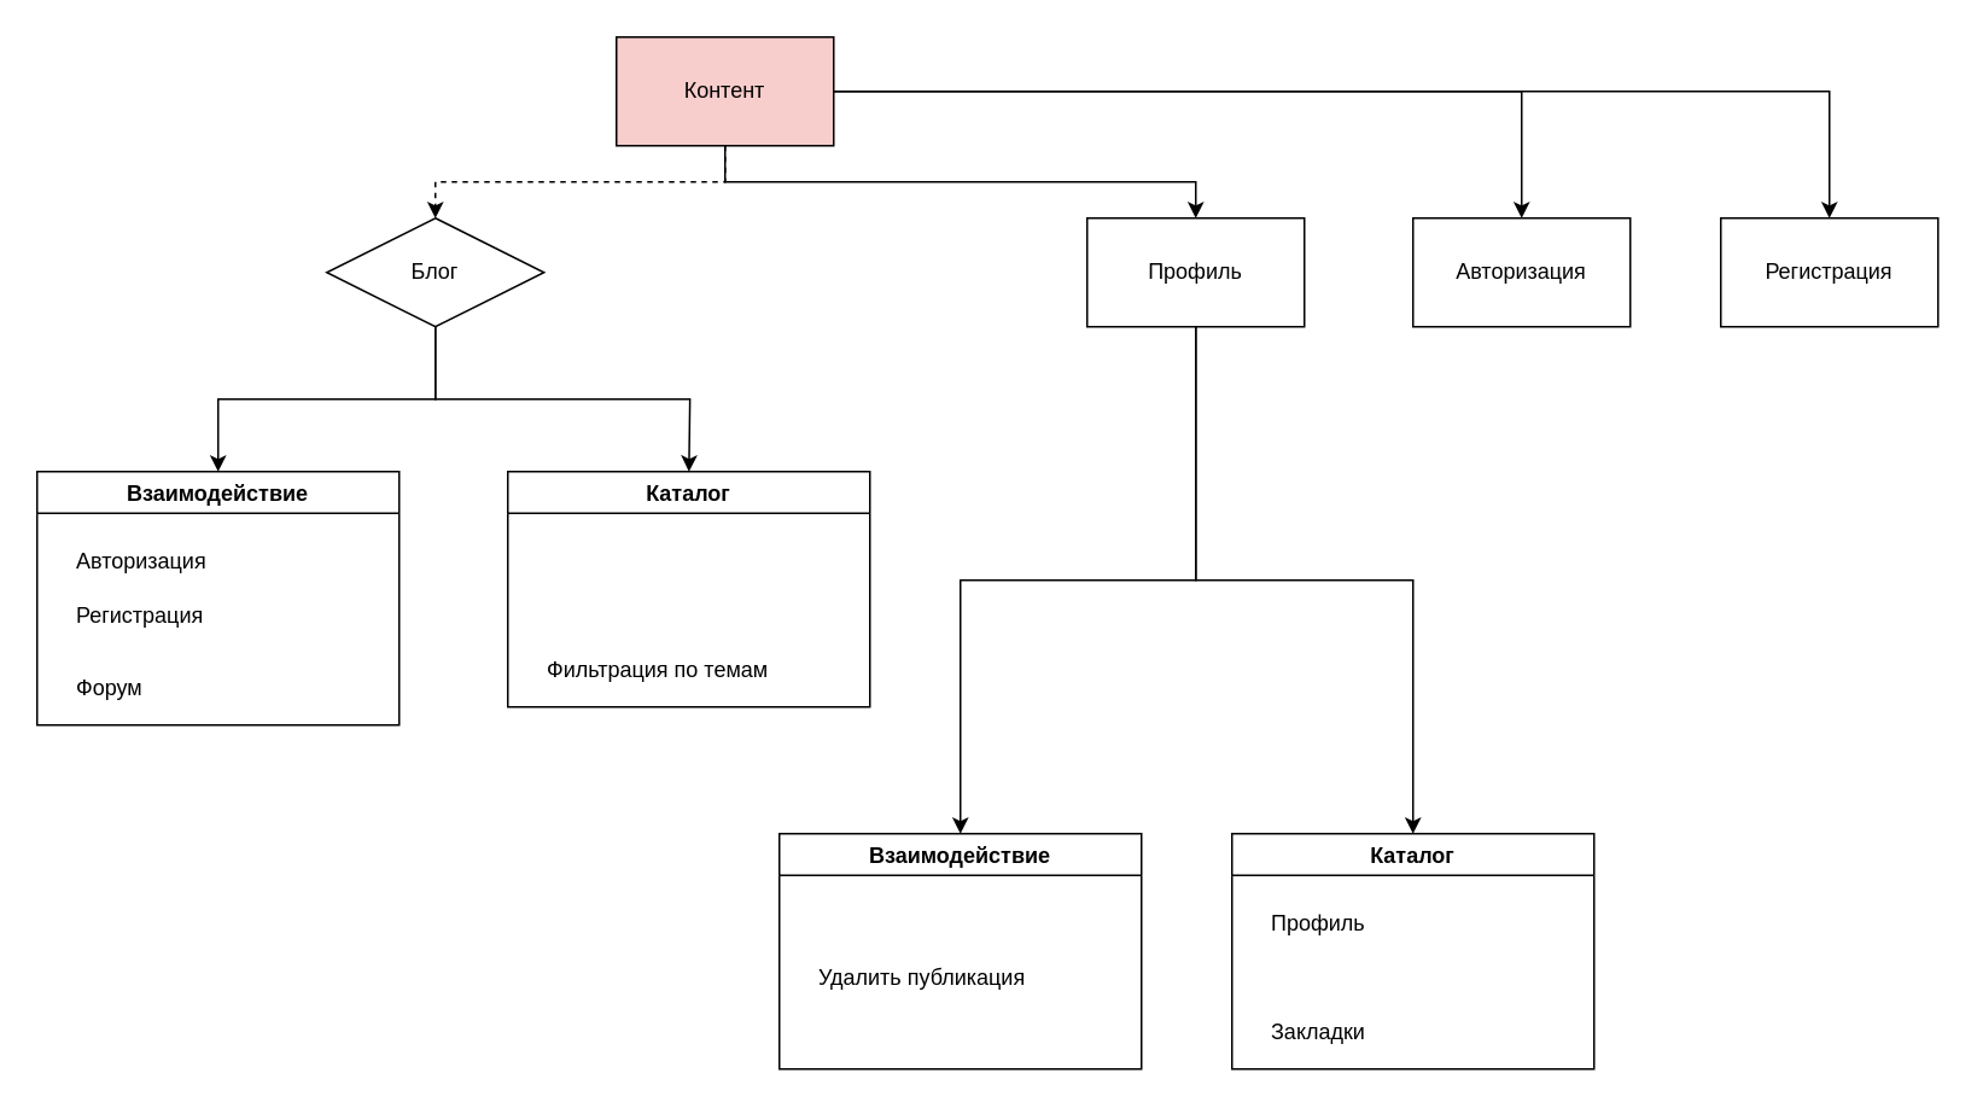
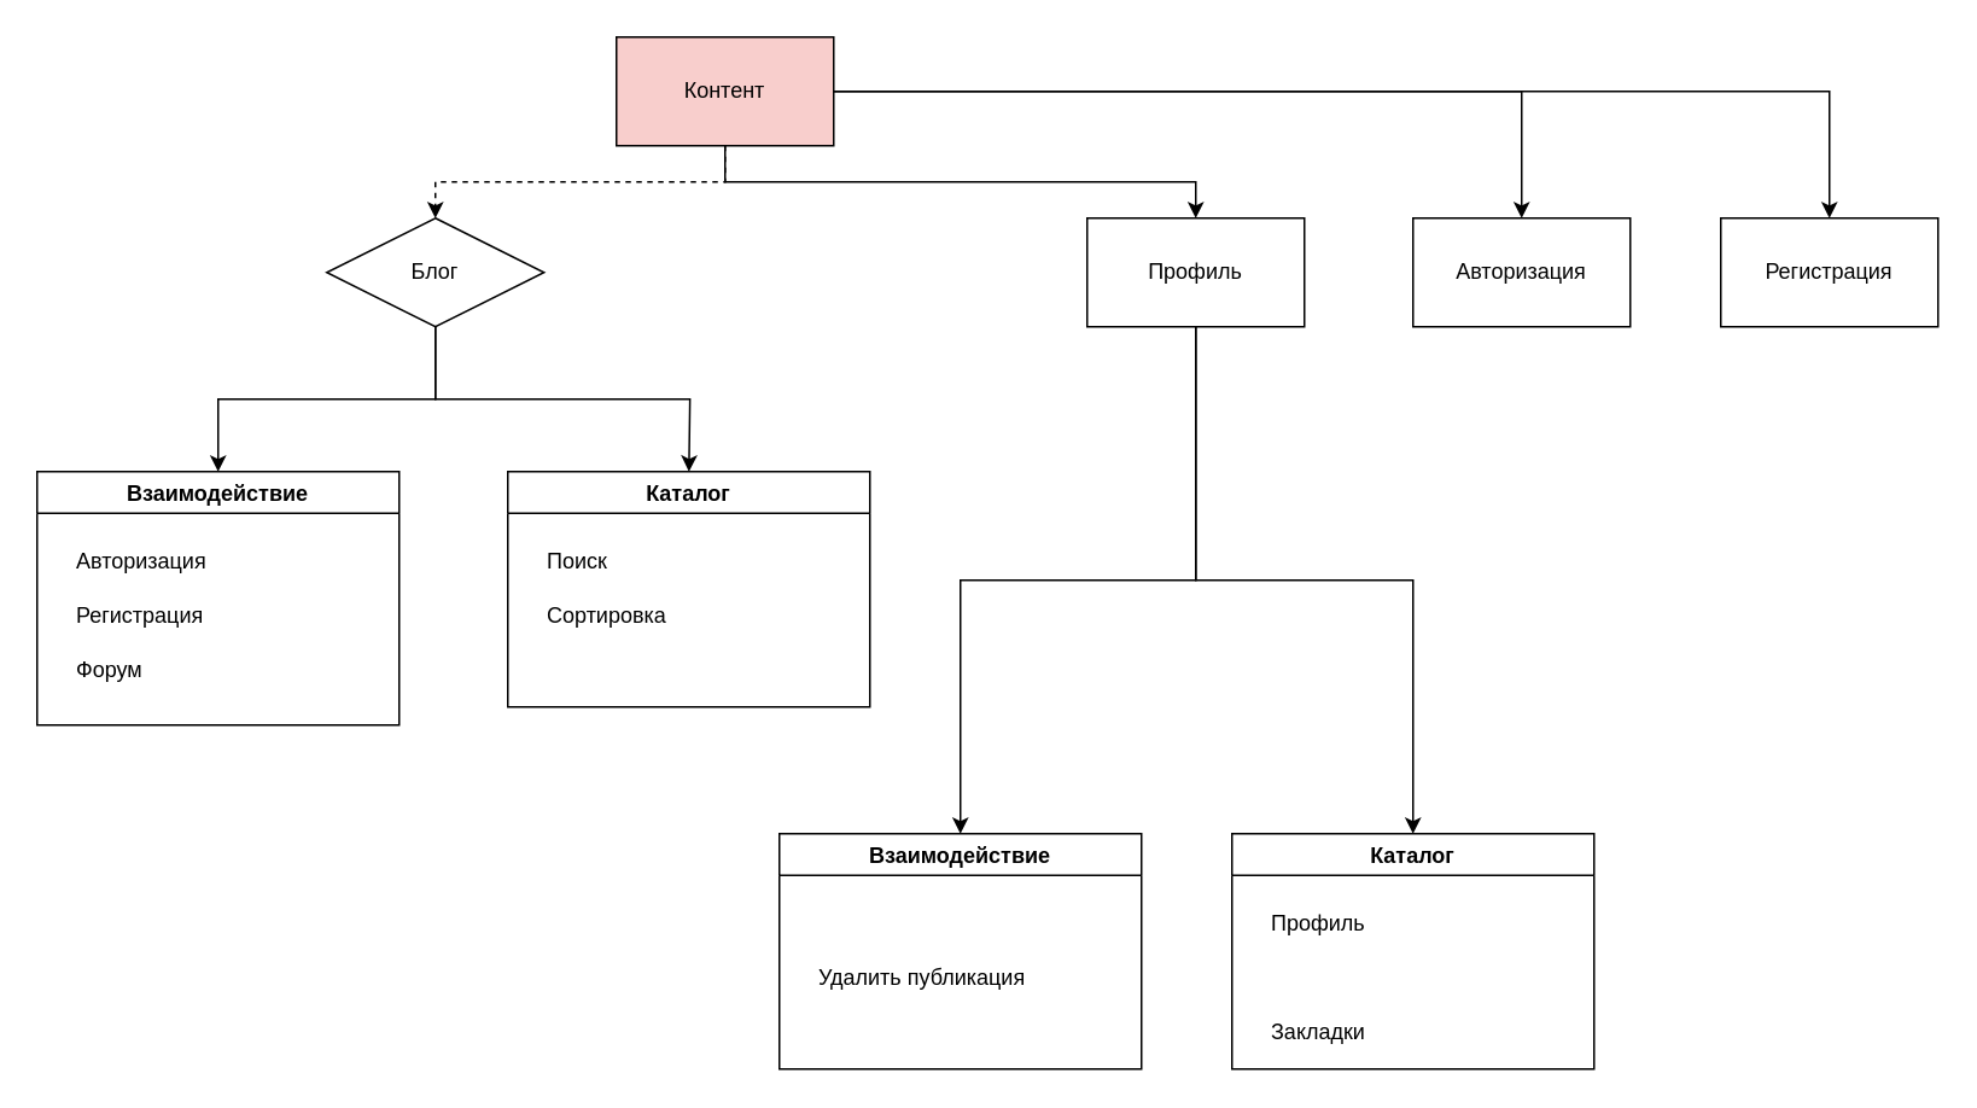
  <mxCell id="0" />
  <mxCell id="1" parent="0" />
  <mxCell id="2" style="edgeStyle=orthogonalEdgeStyle;rounded=0;orthogonalLoop=1;jettySize=auto;html=1;exitX=0.5;exitY=1;exitDx=0;exitDy=0;dashed=1;" edge="1" parent="1" source="6" target="9"><mxGeometry relative="1" as="geometry" /></mxCell>
  <mxCell id="3" style="edgeStyle=orthogonalEdgeStyle;rounded=0;orthogonalLoop=1;jettySize=auto;html=1;exitX=0.5;exitY=1;exitDx=0;exitDy=0;entryX=0.5;entryY=0;entryDx=0;entryDy=0;" edge="1" parent="1" source="6" target="12"><mxGeometry relative="1" as="geometry" /></mxCell>
  <mxCell id="4" style="edgeStyle=orthogonalEdgeStyle;rounded=0;orthogonalLoop=1;jettySize=auto;html=1;exitX=1;exitY=0.5;exitDx=0;exitDy=0;" edge="1" parent="1" source="6" target="13"><mxGeometry relative="1" as="geometry" /></mxCell>
  <mxCell id="5" style="edgeStyle=orthogonalEdgeStyle;rounded=0;orthogonalLoop=1;jettySize=auto;html=1;exitX=1;exitY=0.5;exitDx=0;exitDy=0;" edge="1" parent="1" source="6" target="14"><mxGeometry relative="1" as="geometry" /></mxCell>
  <mxCell id="6" value="Контент" style="rounded=0;whiteSpace=wrap;html=1;fillColor=#f8cecc;" vertex="1" parent="1"><mxGeometry x="340" y="20" width="120" height="60" as="geometry" /></mxCell>
  <mxCell id="7" style="edgeStyle=orthogonalEdgeStyle;rounded=0;orthogonalLoop=1;jettySize=auto;html=1;exitX=0.5;exitY=1;exitDx=0;exitDy=0;" edge="1" parent="1" source="9"><mxGeometry relative="1" as="geometry"><mxPoint x="380.067" y="260" as="targetPoint" /></mxGeometry></mxCell>
  <mxCell id="8" style="edgeStyle=orthogonalEdgeStyle;rounded=0;orthogonalLoop=1;jettySize=auto;html=1;exitX=0.5;exitY=1;exitDx=0;exitDy=0;entryX=0.5;entryY=0;entryDx=0;entryDy=0;" edge="1" parent="1" source="9" target="19"><mxGeometry relative="1" as="geometry" /></mxCell>
  <mxCell id="9" value="Блог" style="rhombus;whiteSpace=wrap;html=1;" vertex="1" parent="1"><mxGeometry x="180" y="120" width="120" height="60" as="geometry" /></mxCell>
  <mxCell id="10" style="edgeStyle=orthogonalEdgeStyle;rounded=0;orthogonalLoop=1;jettySize=auto;html=1;exitX=0.5;exitY=1;exitDx=0;exitDy=0;entryX=0.5;entryY=0;entryDx=0;entryDy=0;" edge="1" parent="1" source="12" target="23"><mxGeometry relative="1" as="geometry" /></mxCell>
  <mxCell id="11" style="edgeStyle=orthogonalEdgeStyle;rounded=0;orthogonalLoop=1;jettySize=auto;html=1;exitX=0.5;exitY=1;exitDx=0;exitDy=0;" edge="1" parent="1" source="12" target="26"><mxGeometry relative="1" as="geometry" /></mxCell>
  <mxCell id="12" value="Профиль&lt;br&gt;" style="rounded=0;whiteSpace=wrap;html=1;" vertex="1" parent="1"><mxGeometry x="600" y="120" width="120" height="60" as="geometry" /></mxCell>
  <mxCell id="13" value="Авторизация" style="rounded=0;whiteSpace=wrap;html=1;" vertex="1" parent="1"><mxGeometry x="780" y="120" width="120" height="60" as="geometry" /></mxCell>
  <mxCell id="14" value="Регистрация" style="rounded=0;whiteSpace=wrap;html=1;" vertex="1" parent="1"><mxGeometry x="950" y="120" width="120" height="60" as="geometry" /></mxCell>
  <mxCell id="15" value="Каталог" style="swimlane;startSize=23;" vertex="1" parent="1"><mxGeometry x="280" y="260" width="200" height="130" as="geometry" /></mxCell>
- <mxCell id="18" value="Фильтрация по темам" style="text;html=1;align=left;verticalAlign=middle;resizable=0;points=[];autosize=1;strokeColor=none;fillColor=none;" vertex="1" parent="15"><mxGeometry x="20" y="95" width="150" height="30" as="geometry" /></mxCell>
+ <mxCell id="16" value="Сортировка" style="text;html=1;align=left;verticalAlign=middle;resizable=0;points=[];autosize=1;strokeColor=none;fillColor=none;" vertex="1" parent="15"><mxGeometry x="20" y="65" width="90" height="30" as="geometry" /></mxCell>
+ <mxCell id="17" value="Поиск" style="text;html=1;align=left;verticalAlign=middle;resizable=0;points=[];autosize=1;strokeColor=none;fillColor=none;" vertex="1" parent="15"><mxGeometry x="20" y="35" width="60" height="30" as="geometry" /></mxCell>
  <mxCell id="19" value="Взаимодействие" style="swimlane;startSize=23;" vertex="1" parent="1"><mxGeometry x="20" y="260" width="200" height="140" as="geometry" /></mxCell>
  <mxCell id="20" value="Регистрация" style="text;html=1;align=left;verticalAlign=middle;resizable=0;points=[];autosize=1;strokeColor=none;fillColor=none;" vertex="1" parent="19"><mxGeometry x="20" y="65" width="90" height="30" as="geometry" /></mxCell>
  <mxCell id="21" value="Авторизация" style="text;html=1;align=left;verticalAlign=middle;resizable=0;points=[];autosize=1;strokeColor=none;fillColor=none;" vertex="1" parent="19"><mxGeometry x="20" y="35" width="100" height="30" as="geometry" /></mxCell>
- <mxCell id="22" value="Форум" style="text;html=1;align=left;verticalAlign=middle;resizable=0;points=[];autosize=1;strokeColor=none;fillColor=none;" vertex="1" parent="19"><mxGeometry x="20" y="105" width="60" height="30" as="geometry" /></mxCell>
+ <mxCell id="22" value="Форум" style="text;html=1;align=left;verticalAlign=middle;resizable=0;points=[];autosize=1;strokeColor=none;fillColor=none;" vertex="1" parent="19"><mxGeometry x="20" y="95" width="60" height="30" as="geometry" /></mxCell>
  <mxCell id="23" value="Каталог" style="swimlane;startSize=23;" vertex="1" parent="1"><mxGeometry x="680" y="460" width="200" height="130" as="geometry" /></mxCell>
  <mxCell id="24" value="Профиль" style="text;html=1;align=left;verticalAlign=middle;resizable=0;points=[];autosize=1;strokeColor=none;fillColor=none;" vertex="1" parent="23"><mxGeometry x="20" y="35" width="80" height="30" as="geometry" /></mxCell>
  <mxCell id="25" value="Закладки" style="text;html=1;align=left;verticalAlign=middle;resizable=0;points=[];autosize=1;strokeColor=none;fillColor=none;" vertex="1" parent="23"><mxGeometry x="20" y="95" width="80" height="30" as="geometry" /></mxCell>
  <mxCell id="26" value="Взаимодействие" style="swimlane;startSize=23;" vertex="1" parent="1"><mxGeometry x="430" y="460" width="200" height="130" as="geometry" /></mxCell>
  <mxCell id="27" value="Удалить публикация" style="text;html=1;align=left;verticalAlign=middle;resizable=0;points=[];autosize=1;strokeColor=none;fillColor=none;" vertex="1" parent="26"><mxGeometry x="20" y="65" width="140" height="30" as="geometry" /></mxCell>
